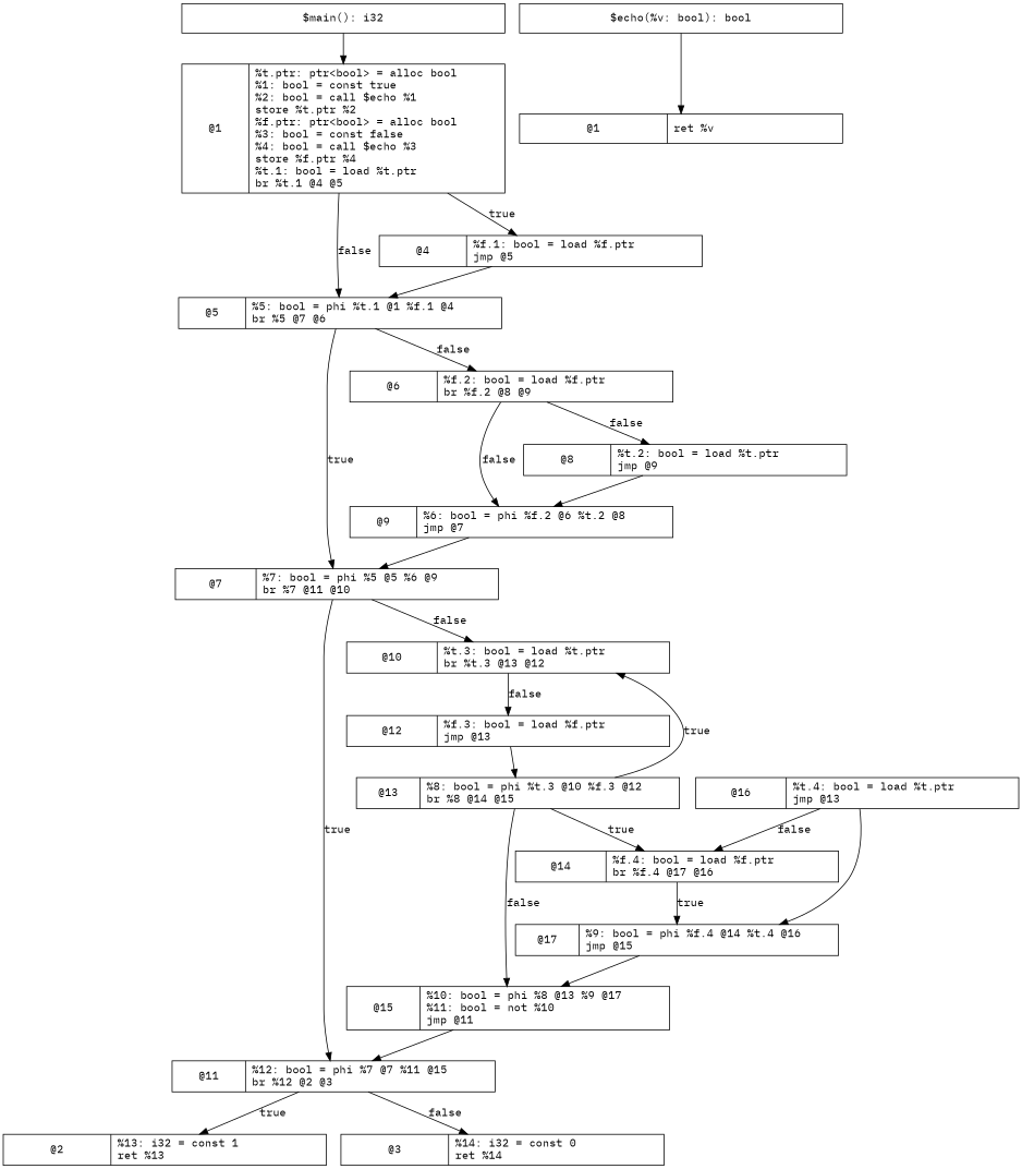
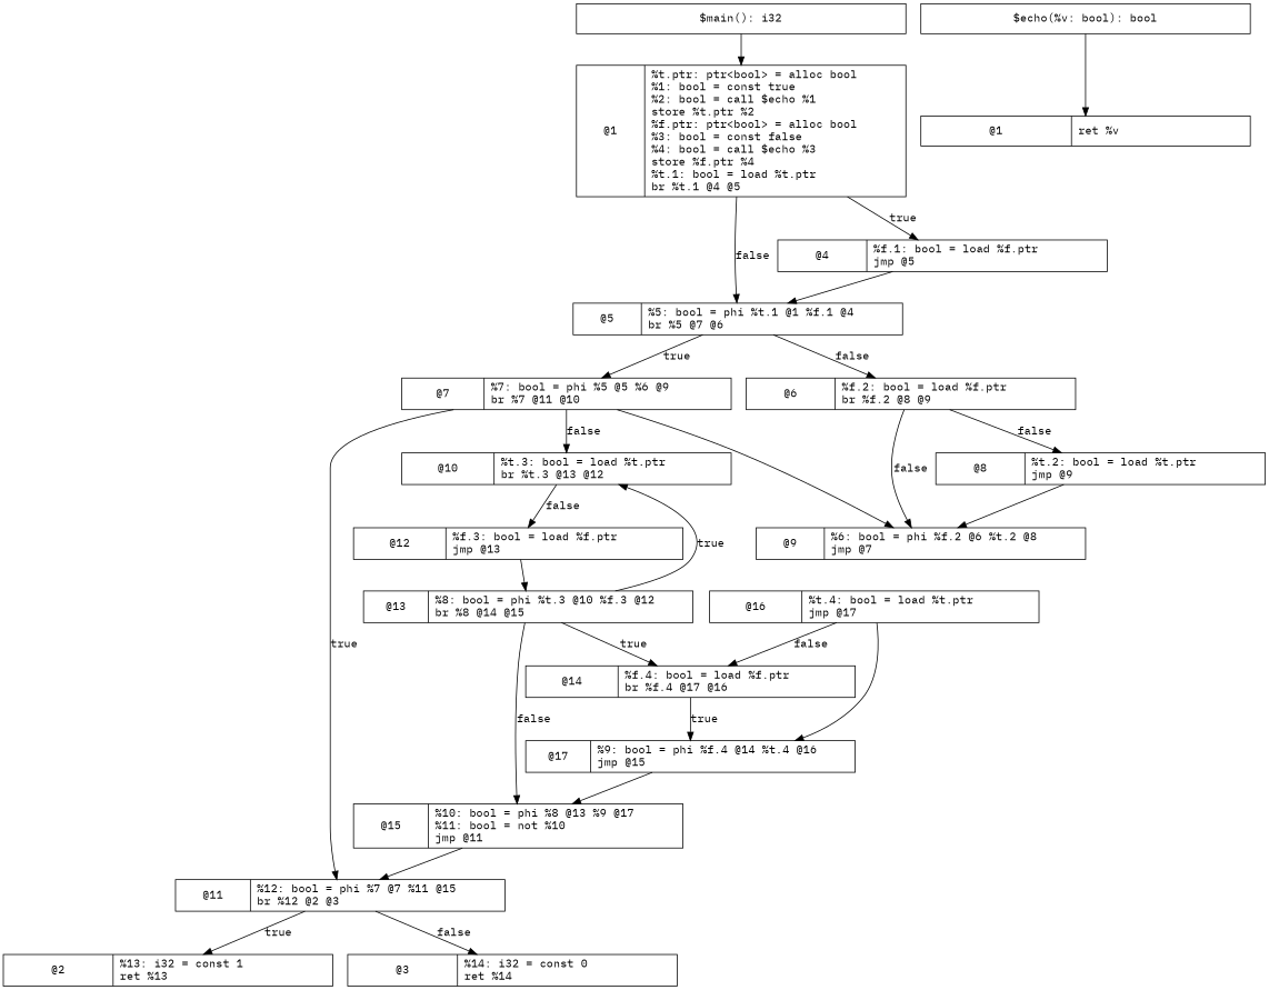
  digraph {
    fontname="IBM Plex Mono"
    node [fontname="IBM Plex Mono" shape=record]
    edge [fontname="IBM Plex Mono"]
    n1 [label="@1|%t.ptr: ptr&lt;bool&gt; = alloc bool\l%1: bool = const true\l%2: bool = call $echo %1\lstore %t.ptr %2\l%f.ptr: ptr&lt;bool&gt; = alloc bool\l%3: bool = const false\l%4: bool = call $echo %3\lstore %f.ptr %4\l%t.1: bool = load %t.ptr\lbr %t.1 @4 @5\l" width=5.5]
    n2 [label="@4|%f.1: bool = load %f.ptr\ljmp @5\l" width=5.5]
    n3 [label="@5|%5: bool = phi %t.1 @1 %f.1 @4\lbr %5 @7 @6\l" width=5.5]
    "$main(): i32" [width=5.5]
    n5 [label="@7|%7: bool = phi %5 @5 %6 @9\lbr %7 @11 @10\l" width=5.5]
    n6 [label="@6|%f.2: bool = load %f.ptr\lbr %f.2 @8 @9\l" width=5.5]
    n7 [label="@11|%12: bool = phi %7 @7 %11 @15\lbr %12 @2 @3\l" width=5.5]
    n8 [label="@10|%t.3: bool = load %t.ptr\lbr %t.3 @13 @12\l" width=5.5]
    n9 [label="@8|%t.2: bool = load %t.ptr\ljmp @9\l" width=5.5]
    n10 [label="@9|%6: bool = phi %f.2 @6 %t.2 @8\ljmp @7\l" width=5.5]
    n11 [label="@2|%13: i32 = const 1\lret %13\l" width=5.5]
    n12 [label="@3|%14: i32 = const 0\lret %14\l" width=5.5]
    n13 [label="@12|%f.3: bool = load %f.ptr\ljmp @13\l" width=5.5]
    n14 [label="@13|%8: bool = phi %t.3 @10 %f.3 @12\lbr %8 @14 @15\l" width=5.5]
    n15 [label="@14|%f.4: bool = load %f.ptr\lbr %f.4 @17 @16\l" width=5.5]
    n16 [label="@15|%10: bool = phi %8 @13 %9 @17\l%11: bool = not %10\ljmp @11\l" width=5.5]
    n17 [label="@17|%9: bool = phi %f.4 @14 %t.4 @16\ljmp @15\l" width=5.5]
-   n18 [label="@16|%t.4: bool = load %t.ptr\ljmp @13\l" width=5.5]
+   n18 [label="@16|%t.4: bool = load %t.ptr\ljmp @17\l" width=5.5]
    n19 [label="@1|ret %v\l" width=5.5]
    "$echo(%v: bool): bool" [width=5.5]
    n1 -> n2 [label=true]
    n1 -> n3 [label=false]
    n2 -> n3
    n3 -> n5 [label=true]
    n3 -> n6 [label=false]
    "$main(): i32" -> n1
    n5 -> n7 [label=true]
    n5 -> n8 [label=false]
    n6 -> n9 [label=false]
    n6 -> n10 [label=false]
    n7 -> n11 [label=true]
    n7 -> n12 [label=false]
    n8 -> n13 [label=false]
    n9 -> n10
-   n10 -> n5
+   n5 -> n10
    n13 -> n14
    n14 -> n8 [label=true]
    n14 -> n15 [label=true]
    n14 -> n16 [label=false]
    n15 -> n17 [label=true]
    n16 -> n7
    n17 -> n16
    n18 -> n15 [label=false]
    n18 -> n17
    "$echo(%v: bool): bool" -> n19
  }
